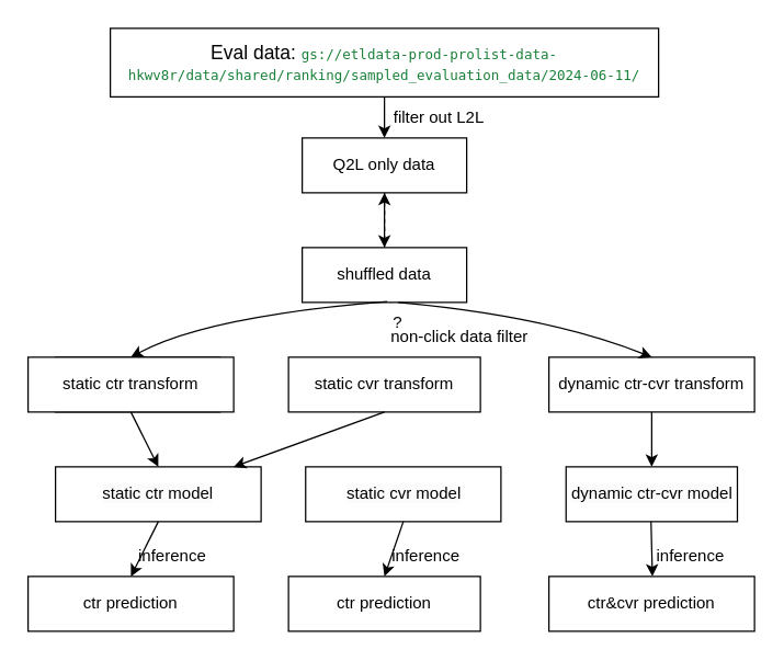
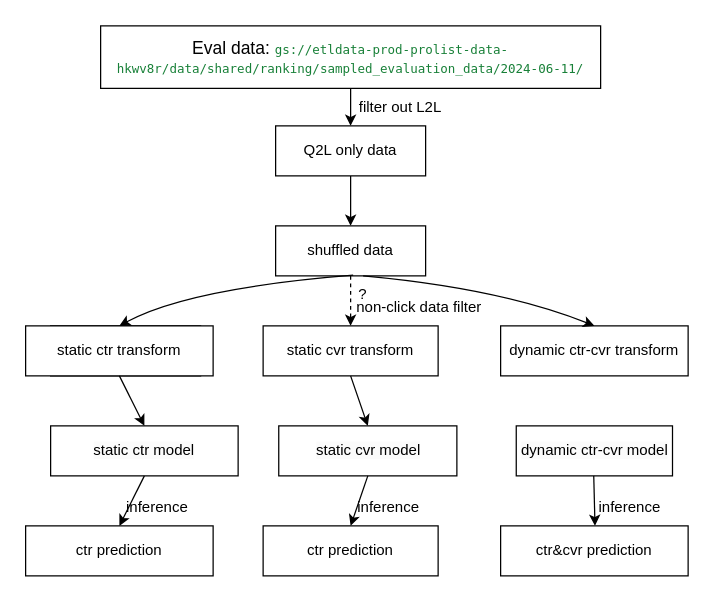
  <mxCell id="0" />
  <mxCell id="1" parent="0" />
  <mxCell id="2" value="&lt;font style=&quot;font-size: 14px;&quot;&gt;Eval data:&amp;nbsp;&lt;/font&gt;&lt;span id=&quot;docs-internal-guid-3598005c-7fff-0087-71a2-1a29e3eaf1f9&quot;&gt;&lt;span style=&quot;font-family: &amp;quot;Roboto Mono&amp;quot;, monospace; color: rgb(24, 128, 56); background-color: transparent; font-variant-numeric: normal; font-variant-east-asian: normal; font-variant-alternates: normal; font-variant-position: normal; vertical-align: baseline; white-space-collapse: preserve;&quot;&gt;&lt;font style=&quot;font-size: 10px;&quot;&gt;gs://etldata-prod-prolist-data-hkwv8r/data/shared/ranking/sampled_evaluation_data/2024-06-11/&lt;/font&gt;&lt;/span&gt;&lt;/span&gt;" style="rounded=0;whiteSpace=wrap;html=1;" vertex="1" parent="1"><mxGeometry x="80" y="20" width="400" height="50" as="geometry" /></mxCell>
  <mxCell id="3" value="" style="endArrow=classic;html=1;rounded=0;exitX=0.5;exitY=1;exitDx=0;exitDy=0;" edge="1" parent="1" source="2"><mxGeometry width="50" height="50" relative="1" as="geometry"><mxPoint x="280" y="520" as="sourcePoint" /><mxPoint x="280" y="100" as="targetPoint" /></mxGeometry></mxCell>
  <mxCell id="4" value="Q2L only data" style="rounded=0;whiteSpace=wrap;html=1;" vertex="1" parent="1"><mxGeometry x="220" y="100" width="120" height="40" as="geometry" /></mxCell>
  <mxCell id="5" value="filter out L2L" style="text;html=1;align=center;verticalAlign=middle;whiteSpace=wrap;rounded=0;" vertex="1" parent="1"><mxGeometry x="260" y="70" width="120" height="30" as="geometry" /></mxCell>
  <mxCell id="6" value="" style="endArrow=classic;html=1;rounded=0;exitX=0.5;exitY=1;exitDx=0;exitDy=0;" edge="1" parent="1" source="4"><mxGeometry width="50" height="50" relative="1" as="geometry"><mxPoint x="280" y="520" as="sourcePoint" /><mxPoint x="280" y="180" as="targetPoint" /></mxGeometry></mxCell>
  <mxCell id="7" value="shuffled data" style="rounded=0;whiteSpace=wrap;html=1;" vertex="1" parent="1"><mxGeometry x="220" y="180" width="120" height="40" as="geometry" /></mxCell>
  <mxCell id="8" value="static ctr transform" style="rounded=0;whiteSpace=wrap;html=1;" vertex="1" parent="1"><mxGeometry x="40" y="260" width="120" height="40" as="geometry" /></mxCell>
  <mxCell id="9" value="static ctr transform" style="rounded=0;whiteSpace=wrap;html=1;" vertex="1" parent="1"><mxGeometry x="20" y="260" width="150" height="40" as="geometry" /></mxCell>
- <mxCell id="10" style="edgeStyle=orthogonalEdgeStyle;rounded=0;orthogonalLoop=1;jettySize=auto;html=1;exitX=0.5;exitY=1;exitDx=0;exitDy=0;entryX=0.5;entryY=0;entryDx=0;entryDy=0;" edge="1" parent="1" source="11" target="19"><mxGeometry relative="1" as="geometry" /></mxCell>
  <mxCell id="11" value="dynamic ctr-cvr transform" style="rounded=0;whiteSpace=wrap;html=1;" vertex="1" parent="1"><mxGeometry x="400" y="260" width="150" height="40" as="geometry" /></mxCell>
  <mxCell id="12" value="static cvr transform" style="rounded=0;whiteSpace=wrap;html=1;" vertex="1" parent="1"><mxGeometry x="210" y="260" width="140" height="40" as="geometry" /></mxCell>
  <mxCell id="13" value="" style="curved=1;endArrow=classic;html=1;rounded=0;entryX=0.5;entryY=0;entryDx=0;entryDy=0;exitX=0.367;exitY=-0.017;exitDx=0;exitDy=0;exitPerimeter=0;" edge="1" parent="1" source="16" target="9"><mxGeometry width="50" height="50" relative="1" as="geometry"><mxPoint x="240" y="310" as="sourcePoint" /><mxPoint x="330" y="470" as="targetPoint" /><Array as="points"><mxPoint x="150" y="230" /></Array></mxGeometry></mxCell>
  <mxCell id="14" value="" style="curved=1;endArrow=classic;html=1;rounded=0;entryX=0.5;entryY=0;entryDx=0;entryDy=0;exitX=0.5;exitY=0;exitDx=0;exitDy=0;" edge="1" parent="1" source="16" target="11"><mxGeometry width="50" height="50" relative="1" as="geometry"><mxPoint x="460" y="190" as="sourcePoint" /><mxPoint x="330" y="470" as="targetPoint" /><Array as="points"><mxPoint x="400" y="230" /></Array></mxGeometry></mxCell>
- <mxCell id="15" value="" style="endArrow=classic;html=1;rounded=0;dashed=1;" edge="1" parent="1" source="7" target="4"><mxGeometry width="50" height="50" relative="1" as="geometry"><mxPoint x="280" y="520" as="sourcePoint" /><mxPoint x="330" y="470" as="targetPoint" /></mxGeometry></mxCell>
+ <mxCell id="15" value="" style="endArrow=classic;html=1;rounded=0;entryX=0.5;entryY=0;entryDx=0;entryDy=0;dashed=1;" edge="1" parent="1" source="7" target="12"><mxGeometry width="50" height="50" relative="1" as="geometry"><mxPoint x="280" y="520" as="sourcePoint" /><mxPoint x="330" y="470" as="targetPoint" /></mxGeometry></mxCell>
  <mxCell id="16" value="?" style="text;html=1;align=center;verticalAlign=middle;whiteSpace=wrap;rounded=0;" vertex="1" parent="1"><mxGeometry x="260" y="220" width="60" height="30" as="geometry" /></mxCell>
  <mxCell id="17" value="&lt;span style=&quot;color: rgb(0, 0, 0); font-family: Helvetica; font-size: 12px; font-style: normal; font-variant-ligatures: normal; font-variant-caps: normal; font-weight: 400; letter-spacing: normal; orphans: 2; text-align: center; text-indent: 0px; text-transform: none; widows: 2; word-spacing: 0px; -webkit-text-stroke-width: 0px; white-space: normal; background-color: rgb(251, 251, 251); text-decoration-thickness: initial; text-decoration-style: initial; text-decoration-color: initial; display: inline !important; float: none;&quot;&gt;static ctr model&lt;/span&gt;" style="rounded=0;whiteSpace=wrap;html=1;" vertex="1" parent="1"><mxGeometry x="40" y="340" width="150" height="40" as="geometry" /></mxCell>
  <mxCell id="18" value="&lt;span style=&quot;color: rgb(0, 0, 0); font-family: Helvetica; font-size: 12px; font-style: normal; font-variant-ligatures: normal; font-variant-caps: normal; font-weight: 400; letter-spacing: normal; orphans: 2; text-align: center; text-indent: 0px; text-transform: none; widows: 2; word-spacing: 0px; -webkit-text-stroke-width: 0px; white-space: normal; background-color: rgb(251, 251, 251); text-decoration-thickness: initial; text-decoration-style: initial; text-decoration-color: initial; display: inline !important; float: none;&quot;&gt;static cvr model&lt;/span&gt;" style="rounded=0;whiteSpace=wrap;html=1;" vertex="1" parent="1"><mxGeometry x="222.5" y="340" width="142.5" height="40" as="geometry" /></mxCell>
  <mxCell id="19" value="&lt;span style=&quot;color: rgb(0, 0, 0); font-family: Helvetica; font-size: 12px; font-style: normal; font-variant-ligatures: normal; font-variant-caps: normal; font-weight: 400; letter-spacing: normal; orphans: 2; text-align: center; text-indent: 0px; text-transform: none; widows: 2; word-spacing: 0px; -webkit-text-stroke-width: 0px; white-space: normal; background-color: rgb(251, 251, 251); text-decoration-thickness: initial; text-decoration-style: initial; text-decoration-color: initial; display: inline !important; float: none;&quot;&gt;dynamic ctr-cvr model&lt;/span&gt;" style="rounded=0;whiteSpace=wrap;html=1;" vertex="1" parent="1"><mxGeometry x="412.5" y="340" width="125" height="40" as="geometry" /></mxCell>
  <mxCell id="20" value="" style="endArrow=classic;html=1;rounded=0;exitX=0.5;exitY=1;exitDx=0;exitDy=0;entryX=0.5;entryY=0;entryDx=0;entryDy=0;" edge="1" parent="1" source="9" target="17"><mxGeometry width="50" height="50" relative="1" as="geometry"><mxPoint x="280" y="520" as="sourcePoint" /><mxPoint x="330" y="470" as="targetPoint" /></mxGeometry></mxCell>
- <mxCell id="21" value="" style="endArrow=classic;html=1;rounded=0;exitX=0.5;exitY=1;exitDx=0;exitDy=0;" edge="1" parent="1" source="12" target="17"><mxGeometry width="50" height="50" relative="1" as="geometry"><mxPoint x="274" y="301" as="sourcePoint" /><mxPoint x="330" y="470" as="targetPoint" /></mxGeometry></mxCell>
+ <mxCell id="21" value="" style="endArrow=classic;html=1;rounded=0;entryX=0.5;entryY=0;entryDx=0;entryDy=0;exitX=0.5;exitY=1;exitDx=0;exitDy=0;" edge="1" parent="1" source="12" target="18"><mxGeometry width="50" height="50" relative="1" as="geometry"><mxPoint x="274" y="301" as="sourcePoint" /><mxPoint x="330" y="470" as="targetPoint" /></mxGeometry></mxCell>
  <mxCell id="22" value="" style="endArrow=classic;html=1;rounded=0;exitX=0.5;exitY=1;exitDx=0;exitDy=0;" edge="1" parent="1" source="17"><mxGeometry width="50" height="50" relative="1" as="geometry"><mxPoint x="280" y="520" as="sourcePoint" /><mxPoint x="95" y="420" as="targetPoint" /></mxGeometry></mxCell>
  <mxCell id="23" value="ctr prediction" style="rounded=0;whiteSpace=wrap;html=1;" vertex="1" parent="1"><mxGeometry x="20" y="420" width="150" height="40" as="geometry" /></mxCell>
  <mxCell id="24" value="inference" style="text;html=1;align=center;verticalAlign=middle;resizable=0;points=[];autosize=1;strokeColor=none;fillColor=none;" vertex="1" parent="1"><mxGeometry x="90" y="390" width="70" height="30" as="geometry" /></mxCell>
  <mxCell id="25" value="ctr prediction" style="rounded=0;whiteSpace=wrap;html=1;" vertex="1" parent="1"><mxGeometry x="210" y="420" width="140" height="40" as="geometry" /></mxCell>
  <mxCell id="26" value="ctr&amp;amp;cvr prediction" style="rounded=0;whiteSpace=wrap;html=1;" vertex="1" parent="1"><mxGeometry x="400" y="420" width="150" height="40" as="geometry" /></mxCell>
  <mxCell id="27" value="" style="endArrow=classic;html=1;rounded=0;exitX=0.5;exitY=1;exitDx=0;exitDy=0;entryX=0.5;entryY=0;entryDx=0;entryDy=0;" edge="1" parent="1" source="18" target="25"><mxGeometry width="50" height="50" relative="1" as="geometry"><mxPoint x="280" y="520" as="sourcePoint" /><mxPoint x="330" y="470" as="targetPoint" /></mxGeometry></mxCell>
  <mxCell id="28" value="" style="endArrow=classic;html=1;rounded=0;exitX=0.5;exitY=1;exitDx=0;exitDy=0;entryX=0.5;entryY=0;entryDx=0;entryDy=0;" edge="1" parent="1"><mxGeometry width="50" height="50" relative="1" as="geometry"><mxPoint x="474.5" y="380" as="sourcePoint" /><mxPoint x="475.5" y="420" as="targetPoint" /></mxGeometry></mxCell>
  <mxCell id="29" value="inference" style="text;html=1;align=center;verticalAlign=middle;resizable=0;points=[];autosize=1;strokeColor=none;fillColor=none;" vertex="1" parent="1"><mxGeometry x="275" y="390" width="70" height="30" as="geometry" /></mxCell>
  <mxCell id="30" value="inference" style="text;html=1;align=center;verticalAlign=middle;resizable=0;points=[];autosize=1;strokeColor=none;fillColor=none;" vertex="1" parent="1"><mxGeometry x="467.5" y="390" width="70" height="30" as="geometry" /></mxCell>
  <mxCell id="31" value="non-click data filter" style="text;html=1;align=center;verticalAlign=middle;whiteSpace=wrap;rounded=0;" vertex="1" parent="1"><mxGeometry x="280" y="230" width="110" height="30" as="geometry" /></mxCell>
